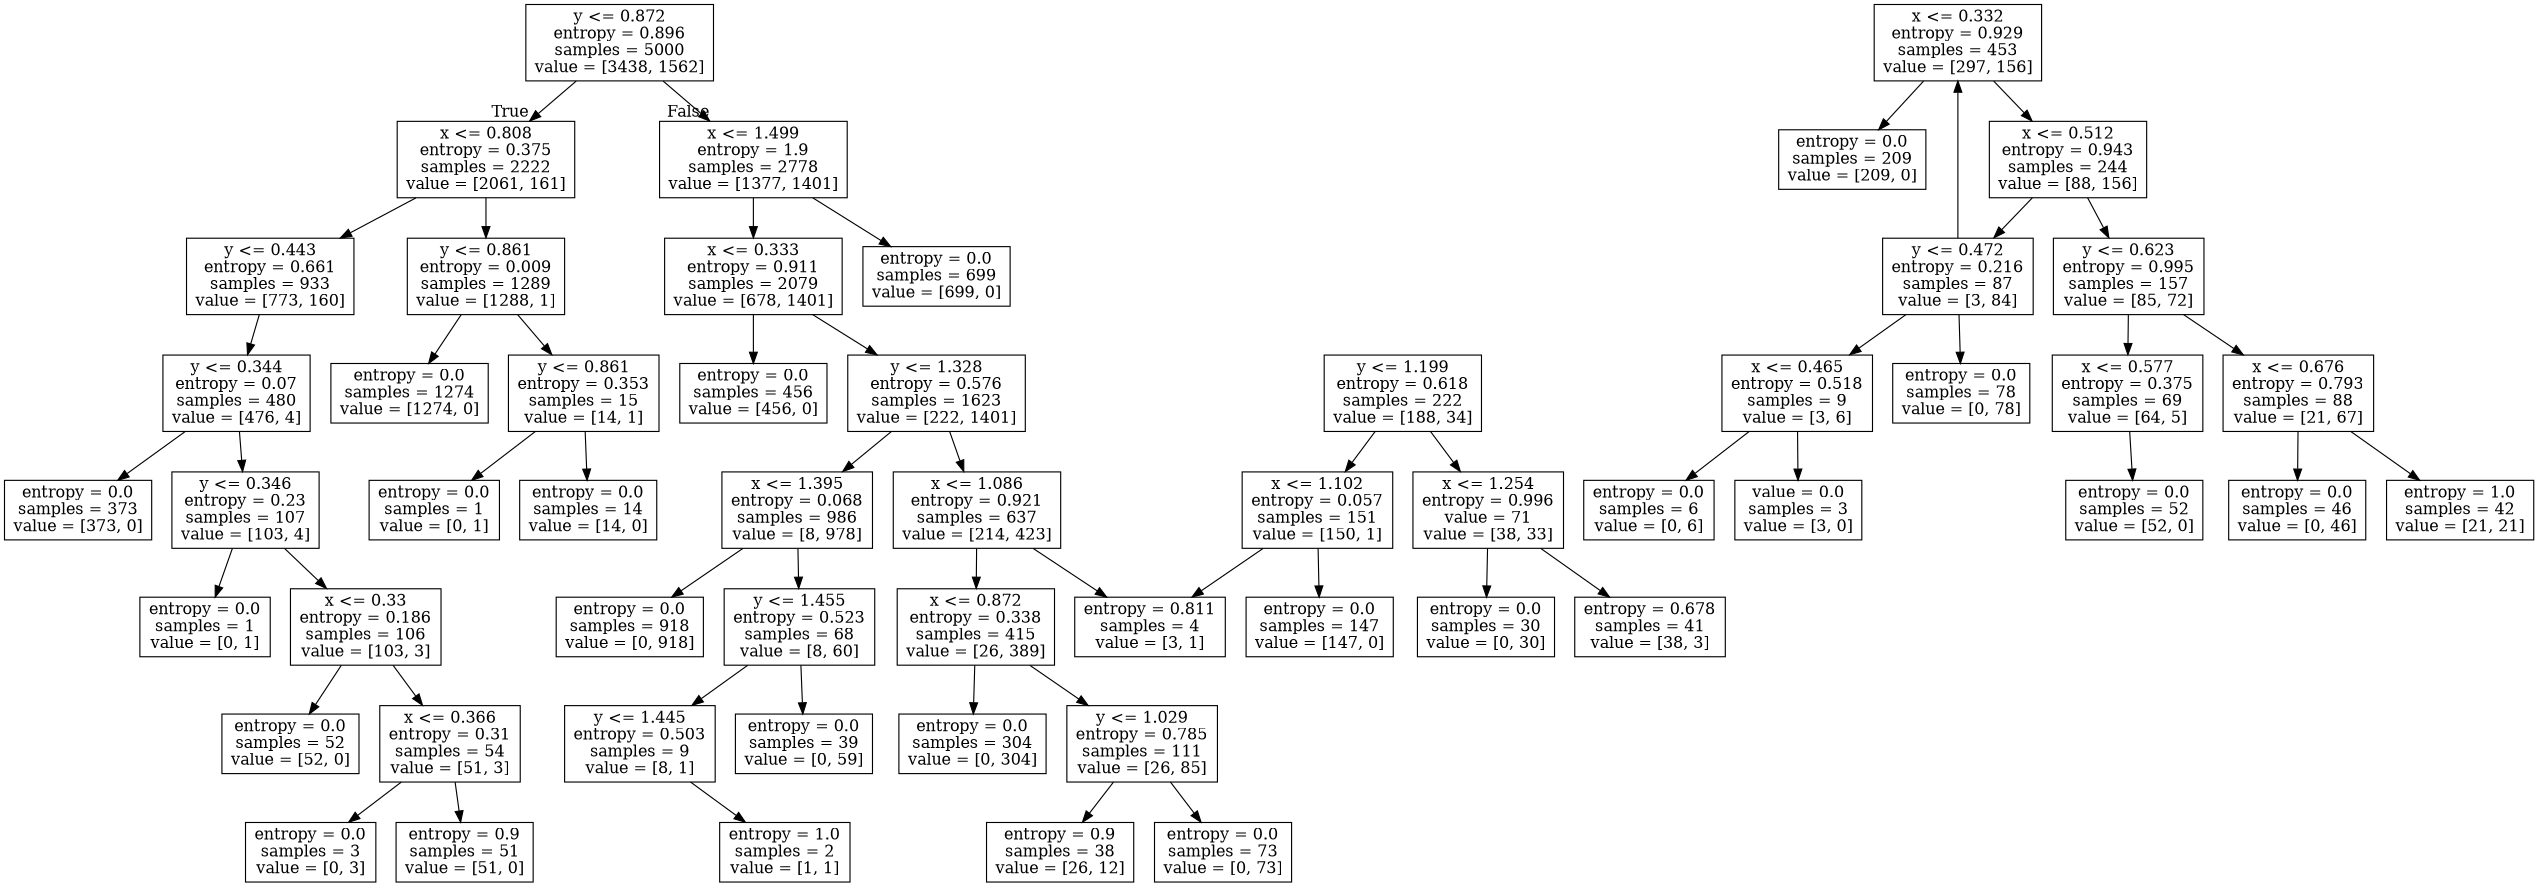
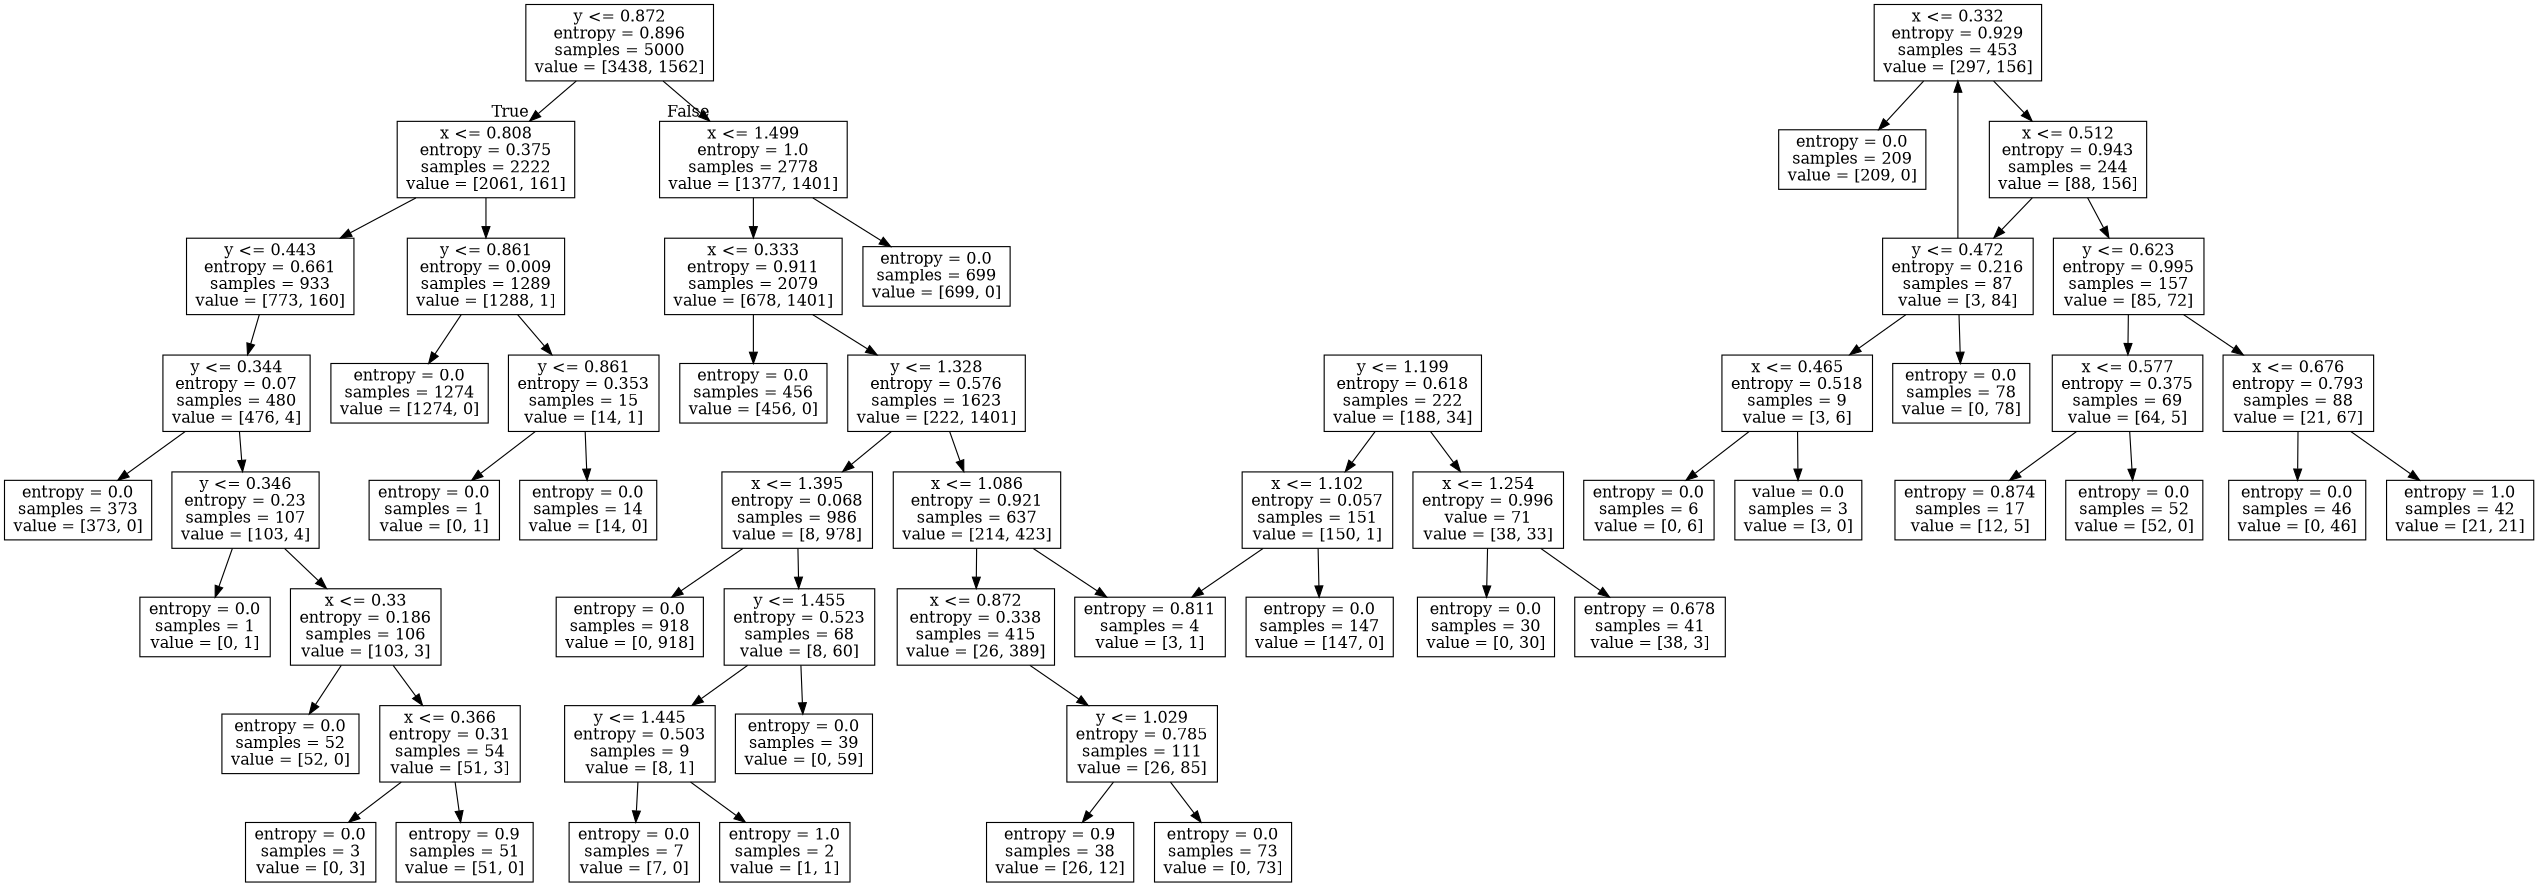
  digraph {
    node [shape=box]
    n1 [label="y <= 0.872\nentropy = 0.896\nsamples = 5000\nvalue = [3438, 1562]"]
    n2 [label="x <= 0.808\nentropy = 0.375\nsamples = 2222\nvalue = [2061, 161]"]
-   n3 [label="x <= 1.499\nentropy = 1.9\nsamples = 2778\nvalue = [1377, 1401]"]
+   n3 [label="x <= 1.499\nentropy = 1.0\nsamples = 2778\nvalue = [1377, 1401]"]
    n4 [label="y <= 0.443\nentropy = 0.661\nsamples = 933\nvalue = [773, 160]"]
    n5 [label="y <= 0.861\nentropy = 0.009\nsamples = 1289\nvalue = [1288, 1]"]
    n6 [label="x <= 0.333\nentropy = 0.911\nsamples = 2079\nvalue = [678, 1401]"]
    n7 [label="entropy = 0.0\nsamples = 699\nvalue = [699, 0]"]
    n8 [label="y <= 0.344\nentropy = 0.07\nsamples = 480\nvalue = [476, 4]"]
    n9 [label="entropy = 0.0\nsamples = 1274\nvalue = [1274, 0]"]
    n10 [label="y <= 0.861\nentropy = 0.353\nsamples = 15\nvalue = [14, 1]"]
    n11 [label="entropy = 0.0\nsamples = 373\nvalue = [373, 0]"]
    n12 [label="y <= 0.346\nentropy = 0.23\nsamples = 107\nvalue = [103, 4]"]
    n13 [label="x <= 0.332\nentropy = 0.929\nsamples = 453\nvalue = [297, 156]"]
    n14 [label="entropy = 0.0\nsamples = 209\nvalue = [209, 0]"]
    n15 [label="x <= 0.512\nentropy = 0.943\nsamples = 244\nvalue = [88, 156]"]
    n16 [label="entropy = 0.0\nsamples = 1\nvalue = [0, 1]"]
    n17 [label="x <= 0.33\nentropy = 0.186\nsamples = 106\nvalue = [103, 3]"]
    n18 [label="entropy = 0.0\nsamples = 52\nvalue = [52, 0]"]
    n19 [label="x <= 0.366\nentropy = 0.31\nsamples = 54\nvalue = [51, 3]"]
    n20 [label="entropy = 0.0\nsamples = 3\nvalue = [0, 3]"]
    n21 [label="entropy = 0.9\nsamples = 51\nvalue = [51, 0]"]
    n22 [label="y <= 0.472\nentropy = 0.216\nsamples = 87\nvalue = [3, 84]"]
    n23 [label="y <= 0.623\nentropy = 0.995\nsamples = 157\nvalue = [85, 72]"]
    n24 [label="x <= 0.465\nentropy = 0.518\nsamples = 9\nvalue = [3, 6]"]
    n25 [label="entropy = 0.0\nsamples = 78\nvalue = [0, 78]"]
    n26 [label="x <= 0.577\nentropy = 0.375\nsamples = 69\nvalue = [64, 5]"]
    n27 [label="x <= 0.676\nentropy = 0.793\nsamples = 88\nvalue = [21, 67]"]
    n28 [label="entropy = 0.0\nsamples = 6\nvalue = [0, 6]"]
    n29 [label="value = 0.0\nsamples = 3\nvalue = [3, 0]"]
+   n30 [label="entropy = 0.874\nsamples = 17\nvalue = [12, 5]"]
    n31 [label="entropy = 0.0\nsamples = 52\nvalue = [52, 0]"]
    n32 [label="entropy = 0.0\nsamples = 46\nvalue = [0, 46]"]
    n33 [label="entropy = 1.0\nsamples = 42\nvalue = [21, 21]"]
    n34 [label="entropy = 0.0\nsamples = 1\nvalue = [0, 1]"]
    n35 [label="entropy = 0.0\nsamples = 14\nvalue = [14, 0]"]
    n36 [label="entropy = 0.0\nsamples = 456\nvalue = [456, 0]"]
    n37 [label="y <= 1.328\nentropy = 0.576\nsamples = 1623\nvalue = [222, 1401]"]
    n38 [label="x <= 1.086\nentropy = 0.921\nsamples = 637\nvalue = [214, 423]"]
    n39 [label="x <= 1.395\nentropy = 0.068\nsamples = 986\nvalue = [8, 978]"]
    n40 [label="x <= 0.872\nentropy = 0.338\nsamples = 415\nvalue = [26, 389]"]
    n41 [label="entropy = 0.811\nsamples = 4\nvalue = [3, 1]"]
    n42 [label="entropy = 0.0\nsamples = 918\nvalue = [0, 918]"]
    n43 [label="y <= 1.455\nentropy = 0.523\nsamples = 68\nvalue = [8, 60]"]
-   n44 [label="entropy = 0.0\nsamples = 304\nvalue = [0, 304]"]
    n45 [label="y <= 1.029\nentropy = 0.785\nsamples = 111\nvalue = [26, 85]"]
    n46 [label="y <= 1.199\nentropy = 0.618\nsamples = 222\nvalue = [188, 34]"]
    n47 [label="x <= 1.102\nentropy = 0.057\nsamples = 151\nvalue = [150, 1]"]
    n48 [label="x <= 1.254\nentropy = 0.996\nvalue = 71\nvalue = [38, 33]"]
    n49 [label="entropy = 0.9\nsamples = 38\nvalue = [26, 12]"]
    n50 [label="entropy = 0.0\nsamples = 73\nvalue = [0, 73]"]
    n51 [label="entropy = 0.0\nsamples = 147\nvalue = [147, 0]"]
    n52 [label="entropy = 0.0\nsamples = 30\nvalue = [0, 30]"]
    n53 [label="entropy = 0.678\nsamples = 41\nvalue = [38, 3]"]
    n54 [label="y <= 1.445\nentropy = 0.503\nsamples = 9\nvalue = [8, 1]"]
    n55 [label="entropy = 0.0\nsamples = 39\nvalue = [0, 59]"]
+   n56 [label="entropy = 0.0\nsamples = 7\nvalue = [7, 0]"]
    n57 [label="entropy = 1.0\nsamples = 2\nvalue = [1, 1]"]
    n1 -> n2 [headlabel=True labelangle=45 labeldistance=2.5]
    n1 -> n3 [headlabel=False labelangle=-45 labeldistance=2.5]
    n2 -> n4
    n2 -> n5
    n3 -> n6
    n3 -> n7
    n4 -> n8
    n5 -> n9
    n5 -> n10
    n6 -> n36
    n6 -> n37
    n8 -> n11
    n8 -> n12
    n10 -> n34
    n10 -> n35
    n12 -> n16
    n12 -> n17
    n13 -> n14
    n13 -> n15
    n15 -> n22
    n15 -> n23
    n17 -> n18
    n17 -> n19
    n19 -> n20
    n19 -> n21
    n22 -> n13
    n22 -> n24
    n22 -> n25
    n23 -> n26
    n23 -> n27
    n24 -> n28
    n24 -> n29
+   n26 -> n30
    n26 -> n31
    n27 -> n32
    n27 -> n33
    n37 -> n38
    n37 -> n39
    n38 -> n40
    n38 -> n41
    n39 -> n42
    n39 -> n43
-   n40 -> n44
    n40 -> n45
    n43 -> n54
    n43 -> n55
    n45 -> n49
    n45 -> n50
    n46 -> n47
    n46 -> n48
    n47 -> n41
    n47 -> n51
    n48 -> n52
    n48 -> n53
+   n54 -> n56
    n54 -> n57
  }
